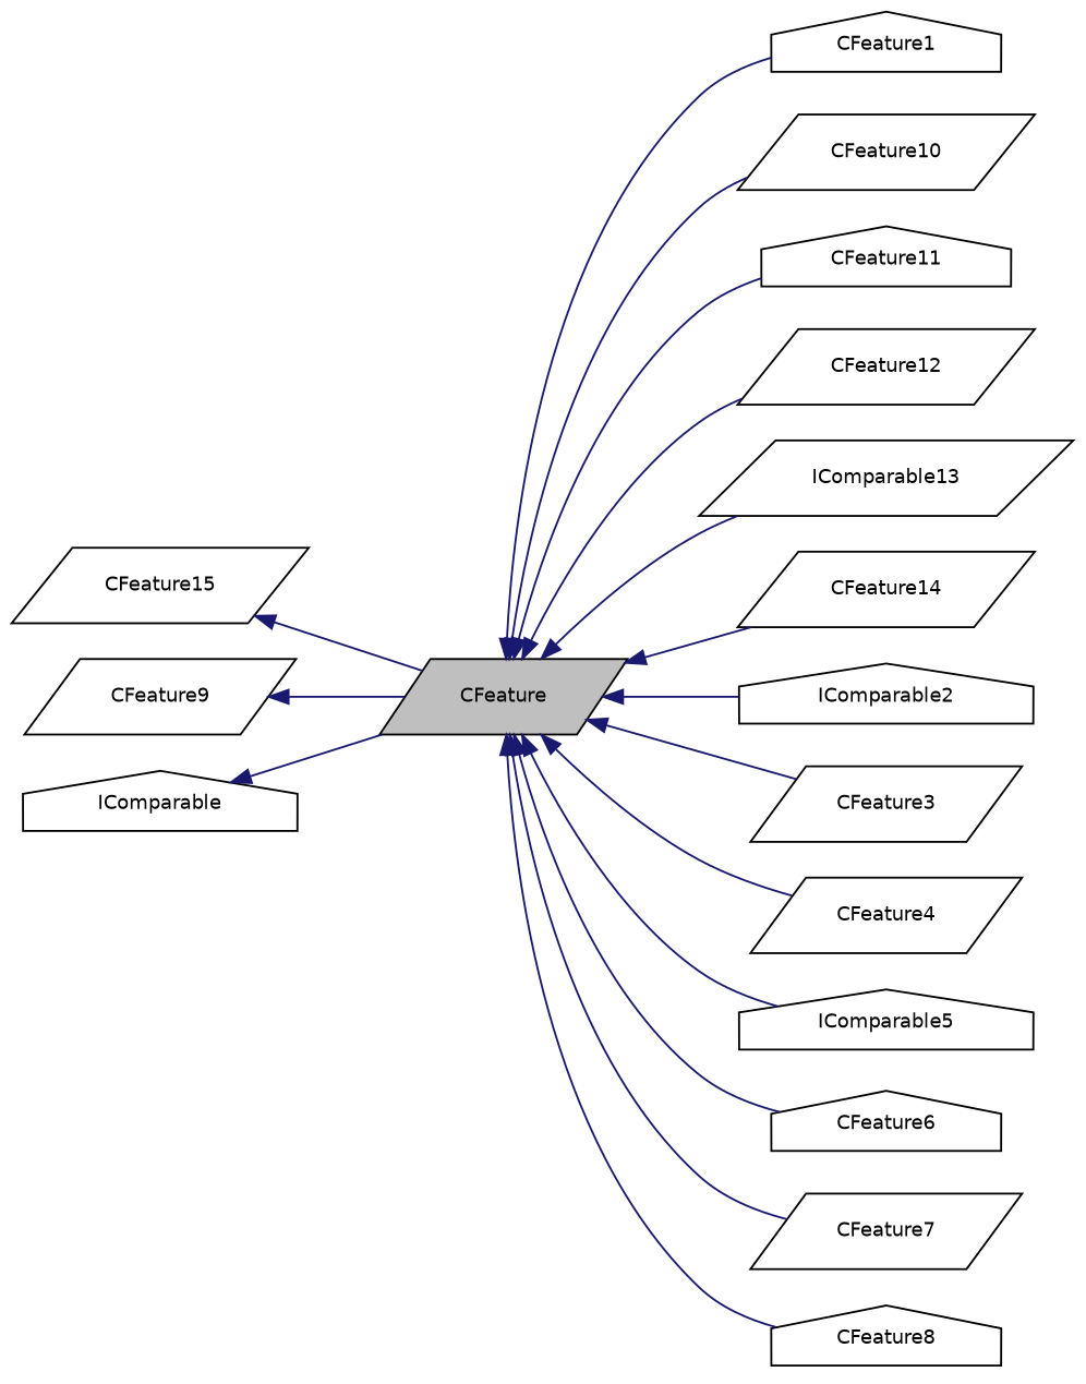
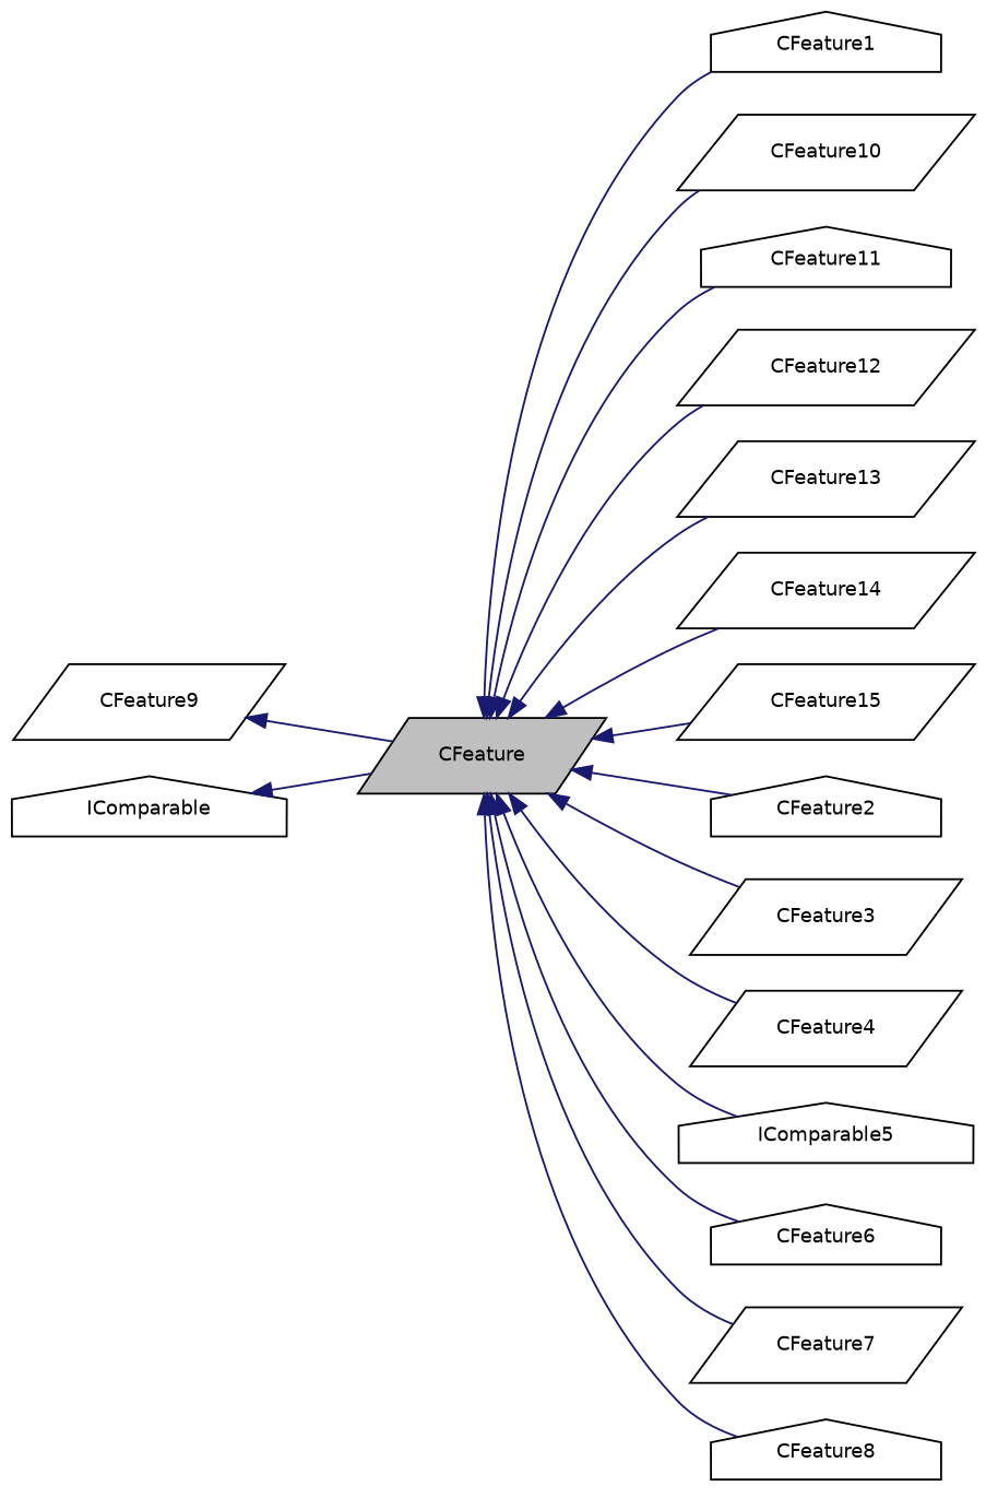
  digraph {
    rankdir=LR
    node [color=black fillcolor=white fontname=Helvetica fontsize=10 shape=parallelogram style=filled]
    edge [color=midnightblue dir=back fontname=Helvetica fontsize=10 labelfontname=Helvetica labelfontsize=10 style=solid]
    n1 [fillcolor=grey75 fontcolor=black height=0.2 label=CFeature width=0.4]
    n2 [height=0.2 label=CFeature1 shape=house width=0.4]
    n3 [height=0.2 label=CFeature10 width=0.4]
    n4 [height=0.2 label=CFeature11 shape=house width=0.4]
    n5 [height=0.2 label=CFeature12 width=0.4]
-   n6 [height=0.2 label=IComparable13 width=0.4]
+   n6 [height=0.2 label=CFeature13 width=0.4]
    n7 [height=0.2 label=CFeature14 width=0.4]
    n8 [height=0.2 label=CFeature15 width=0.4]
-   n9 [height=0.2 label=IComparable2 shape=house width=0.4]
+   n9 [height=0.2 label=CFeature2 shape=house width=0.4]
    n10 [height=0.2 label=CFeature3 width=0.4]
    n11 [height=0.2 label=CFeature4 width=0.4]
    n12 [height=0.2 label=IComparable5 shape=house width=0.4]
    n13 [height=0.2 label=CFeature6 shape=house width=0.4]
    n14 [height=0.2 label=CFeature7 width=0.4]
    n15 [height=0.2 label=CFeature8 shape=house width=0.4]
    n16 [height=0.2 label=CFeature9 width=0.4]
    n17 [height=0.2 label=IComparable shape=house width=0.4]
    n1 -> n2
    n1 -> n3
    n1 -> n4
    n1 -> n5
    n1 -> n6
    n1 -> n7
-   n8 -> n1
+   n1 -> n8
    n1 -> n9
    n1 -> n10
    n1 -> n11
    n1 -> n12
    n1 -> n13
    n1 -> n14
    n1 -> n15
    n16 -> n1
    n17 -> n1
  }
